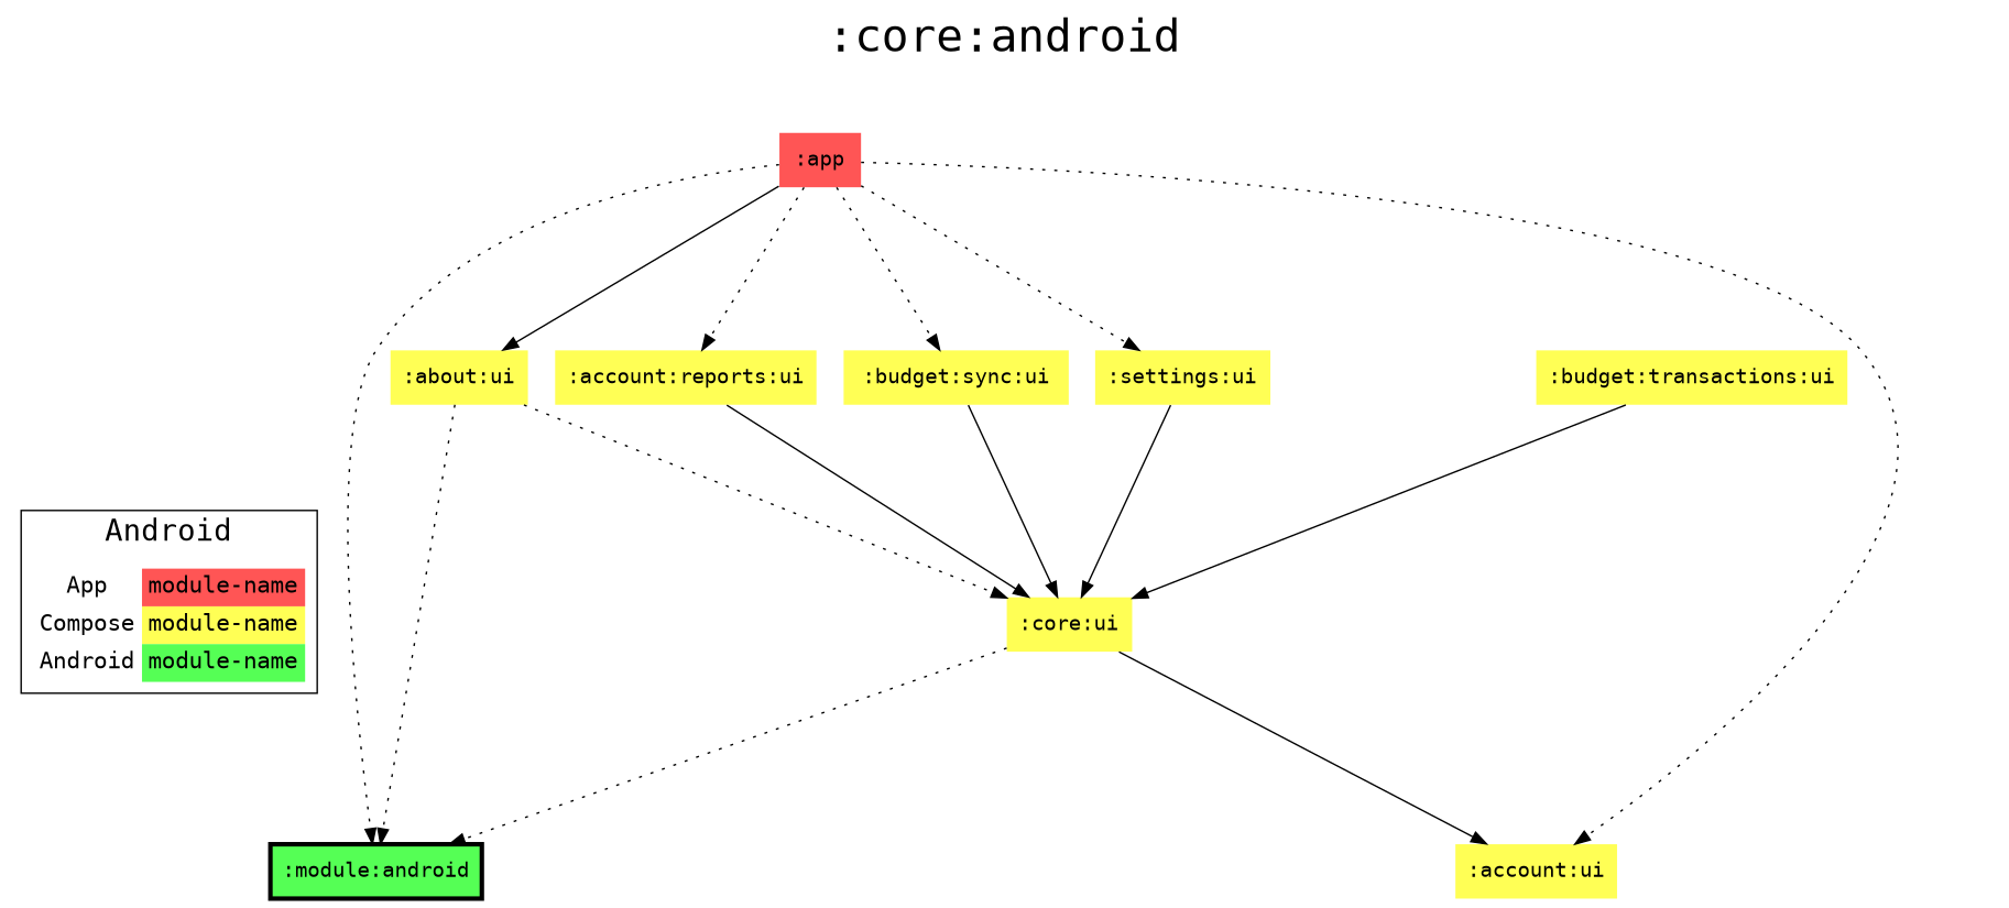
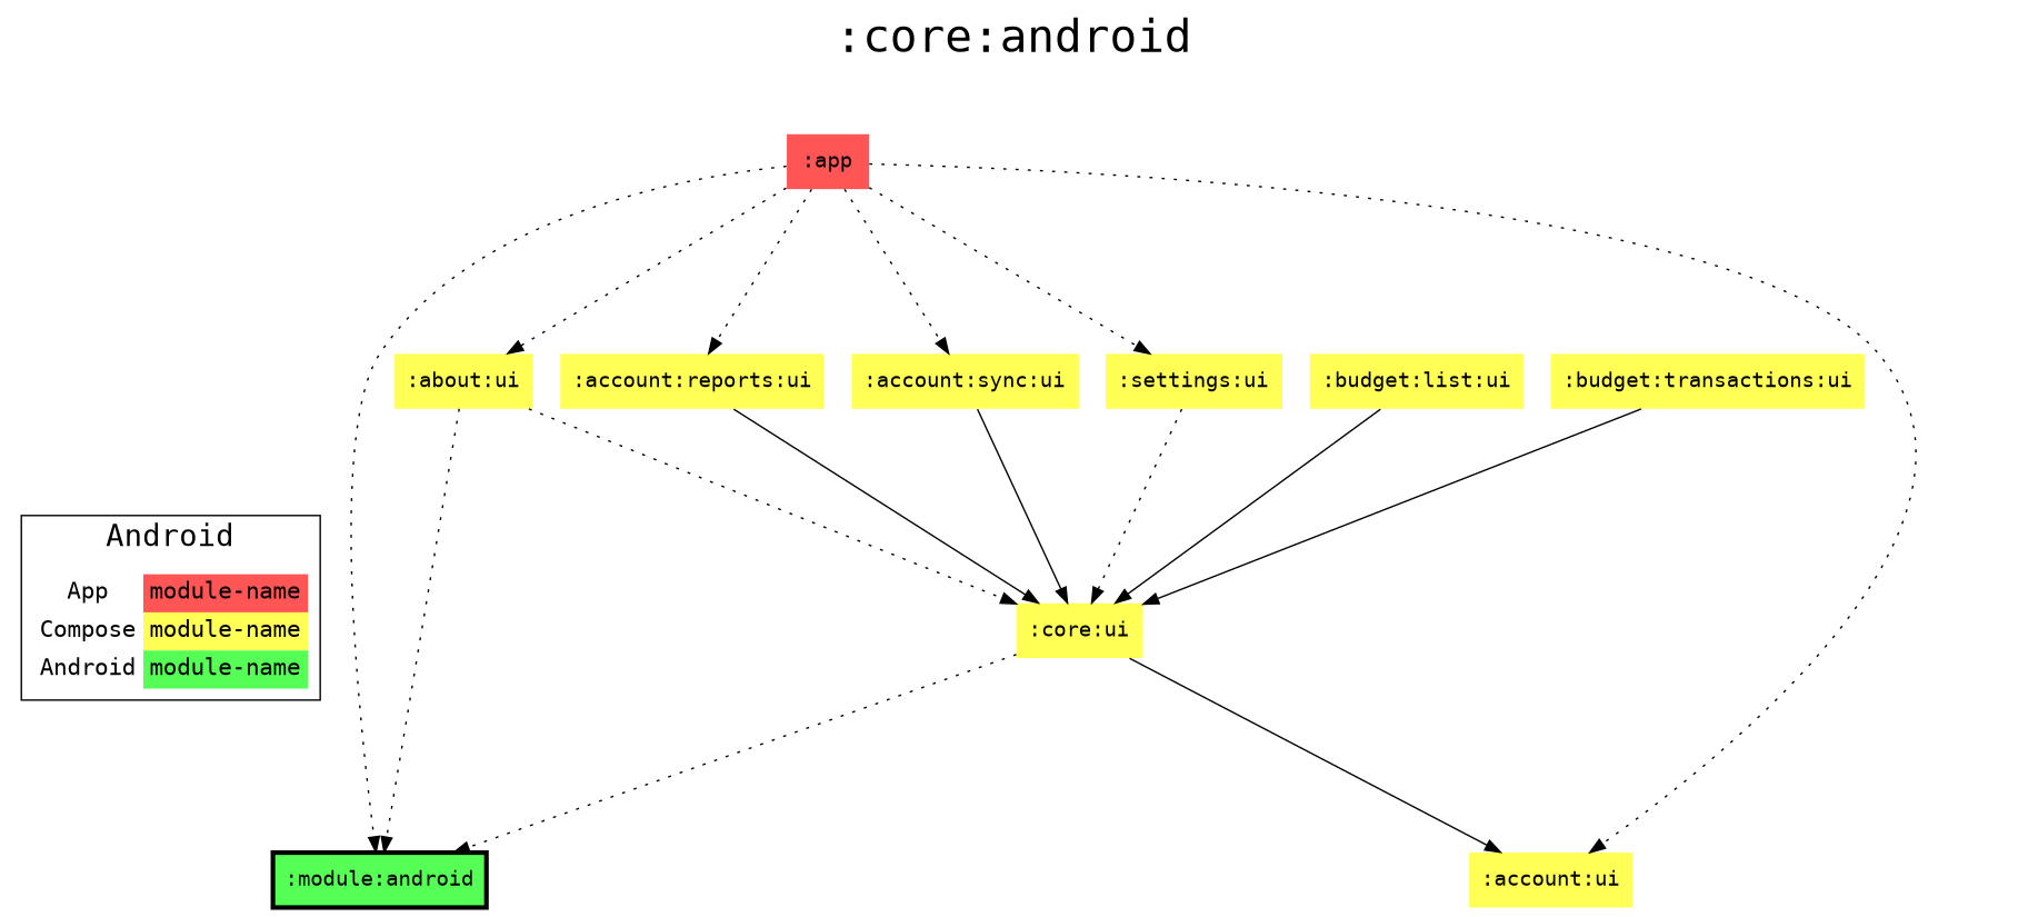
  digraph {
    fontname="DejaVu Sans Mono"
    fontsize=30
    label=":core:android"
    labelloc=t
    rankdir=TB
    ranksep=1.5
    node [fillcolor="#FFFF55" fontname="DejaVu Sans Mono" shape=none style=filled]
    edge [dir=forward fontname="DejaVu Sans Mono" style=dotted]
    n1 [color=black fillcolor="#55FF55" label=":module:android" penwidth=3 shape=box]
    n2 [fillcolor="#FFFFFF" fontsize=15 label=< <TABLE BORDER="0" CELLBORDER="0" CELLSPACING="0" CELLPADDING="4"> <TR><TD>App</TD><TD BGCOLOR="#FF5555">module-name</TD></TR> <TR><TD>Compose</TD><TD BGCOLOR="#FFFF55">module-name</TD></TR> <TR><TD>Android</TD><TD BGCOLOR="#55FF55">module-name</TD></TR> </TABLE> > margin=0]
    ":about:ui"
    ":core:ui"
    ":account:ui"
    ":app" [fillcolor="#FF5555"]
    n7 [label=":account:reports:ui"]
-   ":budget:sync:ui"
+   ":budget:sync:ui" [label=":account:sync:ui"]
    ":settings:ui"
+   ":budget:list:ui"
    ":budget:transactions:ui"
    subgraph sub_1 {
      rank=same
      n1
    }
    subgraph cluster_2 {
      fontsize=20
      label=Android
      n2
    }
    n2 -> n1 [style=invis]
    ":about:ui" -> n1
    ":about:ui" -> ":core:ui"
    ":core:ui" -> n1
    ":core:ui" -> ":account:ui" [style=""]
    ":app" -> n1
-   ":app" -> ":about:ui" [style=solid]
+   ":app" -> ":about:ui"
    ":app" -> ":account:ui"
    ":app" -> n7
    ":app" -> ":budget:sync:ui"
    ":app" -> ":settings:ui"
    n7 -> ":core:ui" [style=""]
    ":budget:sync:ui" -> ":core:ui" [style=""]
-   ":settings:ui" -> ":core:ui" [style=""]
+   ":settings:ui" -> ":core:ui"
+   ":budget:list:ui" -> ":core:ui" [style=""]
    ":budget:transactions:ui" -> ":core:ui" [style=""]
  }
